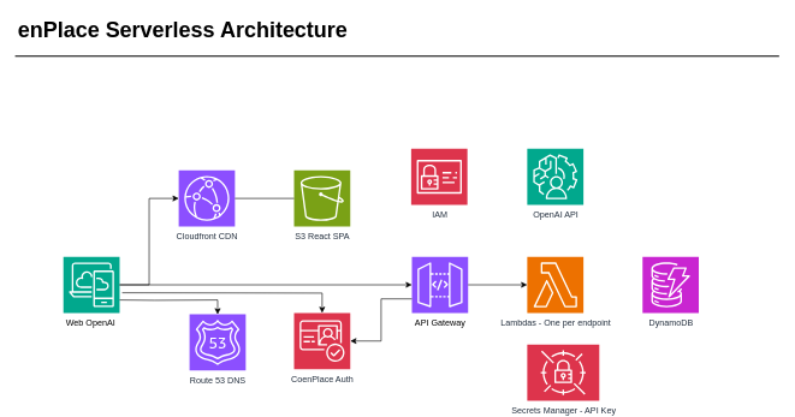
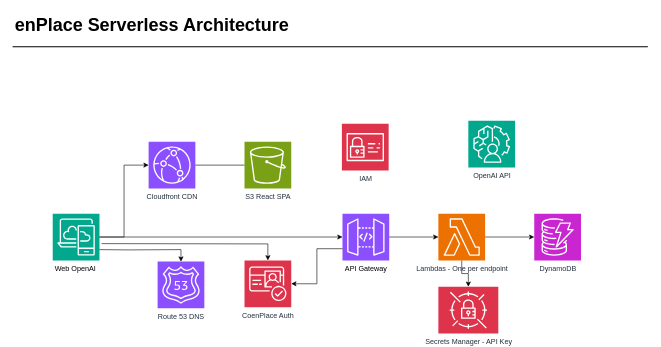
  <mxCell id="0" />
  <mxCell id="1" parent="0" />
  <mxCell id="2" value="enPlace Serverless Architecture" style="text;html=1;resizable=0;points=[];autosize=1;align=left;verticalAlign=top;spacingTop=-4;fontSize=30;fontStyle=1" parent="1" vertex="1"><mxGeometry x="21.5" y="20.5" width="450" height="40" as="geometry" /></mxCell>
  <mxCell id="3" value="" style="line;strokeWidth=2;html=1;fontSize=14;" parent="1" vertex="1"><mxGeometry x="20" y="72.5" width="1060" height="10" as="geometry" /></mxCell>
+ <mxCell id="4" value="" style="edgeStyle=orthogonalEdgeStyle;rounded=0;orthogonalLoop=1;jettySize=auto;html=1;" parent="1" source="5" target="21" edge="1"><mxGeometry relative="1" as="geometry" /></mxCell>
  <mxCell id="5" value="Lambdas - One per endpoint" style="sketch=0;points=[[0,0,0],[0.25,0,0],[0.5,0,0],[0.75,0,0],[1,0,0],[0,1,0],[0.25,1,0],[0.5,1,0],[0.75,1,0],[1,1,0],[0,0.25,0],[0,0.5,0],[0,0.75,0],[1,0.25,0],[1,0.5,0],[1,0.75,0]];outlineConnect=0;fontColor=#232F3E;fillColor=#ED7100;strokeColor=#ffffff;dashed=0;verticalLabelPosition=bottom;verticalAlign=top;align=center;html=1;fontSize=12;fontStyle=0;aspect=fixed;shape=mxgraph.aws4.resourceIcon;resIcon=mxgraph.aws4.lambda;" parent="1" vertex="1"><mxGeometry x="730.5" y="356" width="78" height="78" as="geometry" /></mxCell>
  <mxCell id="6" value="" style="sketch=0;points=[[0,0,0],[0.25,0,0],[0.5,0,0],[0.75,0,0],[1,0,0],[0,1,0],[0.25,1,0],[0.5,1,0],[0.75,1,0],[1,1,0],[0,0.25,0],[0,0.5,0],[0,0.75,0],[1,0.25,0],[1,0.5,0],[1,0.75,0]];outlineConnect=0;fontColor=#232F3E;fillColor=#01A88D;strokeColor=#ffffff;dashed=0;verticalLabelPosition=bottom;verticalAlign=top;align=center;html=1;fontSize=12;fontStyle=0;aspect=fixed;shape=mxgraph.aws4.resourceIcon;resIcon=mxgraph.aws4.desktop_and_app_streaming;" parent="1" vertex="1"><mxGeometry x="87" y="356" width="78" height="78" as="geometry" /></mxCell>
  <mxCell id="7" value="" style="sketch=0;points=[[0,0,0],[0.25,0,0],[0.5,0,0],[0.75,0,0],[1,0,0],[0,1,0],[0.25,1,0],[0.5,1,0],[0.75,1,0],[1,1,0],[0,0.25,0],[0,0.5,0],[0,0.75,0],[1,0.25,0],[1,0.5,0],[1,0.75,0]];outlineConnect=0;fontColor=#232F3E;fillColor=#8C4FFF;strokeColor=#ffffff;dashed=0;verticalLabelPosition=bottom;verticalAlign=top;align=center;html=1;fontSize=12;fontStyle=0;aspect=fixed;shape=mxgraph.aws4.resourceIcon;resIcon=mxgraph.aws4.api_gateway;" parent="1" vertex="1"><mxGeometry x="570.5" y="356" width="78" height="78" as="geometry" /></mxCell>
  <mxCell id="8" value="DynamoDB" style="sketch=0;points=[[0,0,0],[0.25,0,0],[0.5,0,0],[0.75,0,0],[1,0,0],[0,1,0],[0.25,1,0],[0.5,1,0],[0.75,1,0],[1,1,0],[0,0.25,0],[0,0.5,0],[0,0.75,0],[1,0.25,0],[1,0.5,0],[1,0.75,0]];outlineConnect=0;fontColor=#232F3E;fillColor=#C925D1;strokeColor=#ffffff;dashed=0;verticalLabelPosition=bottom;verticalAlign=top;align=center;html=1;fontSize=12;fontStyle=0;aspect=fixed;shape=mxgraph.aws4.resourceIcon;resIcon=mxgraph.aws4.dynamodb;" parent="1" vertex="1"><mxGeometry x="890.5" y="356" width="78" height="78" as="geometry" /></mxCell>
- <mxCell id="9" value="OpenAI API" style="sketch=0;points=[[0,0,0],[0.25,0,0],[0.5,0,0],[0.75,0,0],[1,0,0],[0,1,0],[0.25,1,0],[0.5,1,0],[0.75,1,0],[1,1,0],[0,0.25,0],[0,0.5,0],[0,0.75,0],[1,0.25,0],[1,0.5,0],[1,0.75,0]];outlineConnect=0;fontColor=#232F3E;fillColor=#01A88D;strokeColor=#ffffff;dashed=0;verticalLabelPosition=bottom;verticalAlign=top;align=center;html=1;fontSize=12;fontStyle=0;aspect=fixed;shape=mxgraph.aws4.resourceIcon;resIcon=mxgraph.aws4.augmented_ai;" parent="1" vertex="1"><mxGeometry x="730.5" y="206" width="78" height="78" as="geometry" /></mxCell>
+ <mxCell id="9" value="OpenAI API" style="sketch=0;points=[[0,0,0],[0.25,0,0],[0.5,0,0],[0.75,0,0],[1,0,0],[0,1,0],[0.25,1,0],[0.5,1,0],[0.75,1,0],[1,1,0],[0,0.25,0],[0,0.5,0],[0,0.75,0],[1,0.25,0],[1,0.5,0],[1,0.75,0]];outlineConnect=0;fontColor=#232F3E;fillColor=#01A88D;strokeColor=#ffffff;dashed=0;verticalLabelPosition=bottom;verticalAlign=top;align=center;html=1;fontSize=12;fontStyle=0;aspect=fixed;shape=mxgraph.aws4.resourceIcon;resIcon=mxgraph.aws4.augmented_ai;" parent="1" vertex="1"><mxGeometry x="780.5" y="201" width="78" height="78" as="geometry" /></mxCell>
  <mxCell id="10" value="S3&amp;nbsp;&lt;span style=&quot;background-color: initial;&quot;&gt;React SPA&lt;/span&gt;" style="sketch=0;points=[[0,0,0],[0.25,0,0],[0.5,0,0],[0.75,0,0],[1,0,0],[0,1,0],[0.25,1,0],[0.5,1,0],[0.75,1,0],[1,1,0],[0,0.25,0],[0,0.5,0],[0,0.75,0],[1,0.25,0],[1,0.5,0],[1,0.75,0]];outlineConnect=0;fontColor=#232F3E;fillColor=#7AA116;strokeColor=#ffffff;dashed=0;verticalLabelPosition=bottom;verticalAlign=top;align=center;html=1;fontSize=12;fontStyle=0;aspect=fixed;shape=mxgraph.aws4.resourceIcon;resIcon=mxgraph.aws4.s3;" parent="1" vertex="1"><mxGeometry x="407" y="236" width="78" height="78" as="geometry" /></mxCell>
  <mxCell id="11" value="Cloudfront CDN" style="sketch=0;points=[[0,0,0],[0.25,0,0],[0.5,0,0],[0.75,0,0],[1,0,0],[0,1,0],[0.25,1,0],[0.5,1,0],[0.75,1,0],[1,1,0],[0,0.25,0],[0,0.5,0],[0,0.75,0],[1,0.25,0],[1,0.5,0],[1,0.75,0]];outlineConnect=0;fontColor=#232F3E;fillColor=#8C4FFF;strokeColor=#ffffff;dashed=0;verticalLabelPosition=bottom;verticalAlign=top;align=center;html=1;fontSize=12;fontStyle=0;aspect=fixed;shape=mxgraph.aws4.resourceIcon;resIcon=mxgraph.aws4.cloudfront;" parent="1" vertex="1"><mxGeometry x="247" y="236" width="78" height="78" as="geometry" /></mxCell>
  <mxCell id="12" style="edgeStyle=orthogonalEdgeStyle;rounded=0;orthogonalLoop=1;jettySize=auto;html=1;entryX=0;entryY=0.5;entryDx=0;entryDy=0;entryPerimeter=0;" parent="1" source="6" target="11" edge="1"><mxGeometry relative="1" as="geometry" /></mxCell>
  <mxCell id="13" style="edgeStyle=orthogonalEdgeStyle;rounded=0;orthogonalLoop=1;jettySize=auto;html=1;entryX=0;entryY=0.5;entryDx=0;entryDy=0;entryPerimeter=0;" parent="1" source="7" target="5" edge="1"><mxGeometry relative="1" as="geometry" /></mxCell>
  <mxCell id="14" style="edgeStyle=orthogonalEdgeStyle;rounded=0;orthogonalLoop=1;jettySize=auto;html=1;entryX=0;entryY=0.5;entryDx=0;entryDy=0;entryPerimeter=0;" parent="1" source="6" target="7" edge="1"><mxGeometry relative="1" as="geometry" /></mxCell>
  <mxCell id="15" style="edgeStyle=orthogonalEdgeStyle;rounded=0;orthogonalLoop=1;jettySize=auto;html=1;entryX=0;entryY=0.5;entryDx=0;entryDy=0;entryPerimeter=0;endArrow=none;" parent="1" source="11" target="10" edge="1"><mxGeometry relative="1" as="geometry" /></mxCell>
  <mxCell id="16" value="Web OpenAI" style="text;html=1;align=center;verticalAlign=middle;whiteSpace=wrap;rounded=0;" parent="1" vertex="1"><mxGeometry x="85" y="434" width="80" height="30" as="geometry" /></mxCell>
  <mxCell id="17" value="API Gateway" style="text;html=1;align=center;verticalAlign=middle;whiteSpace=wrap;rounded=0;" parent="1" vertex="1"><mxGeometry x="569.5" y="434" width="80" height="30" as="geometry" /></mxCell>
+ <mxCell id="18" style="edgeStyle=orthogonalEdgeStyle;rounded=0;orthogonalLoop=1;jettySize=auto;html=1;entryX=0;entryY=0.5;entryDx=0;entryDy=0;entryPerimeter=0;" parent="1" source="5" target="8" edge="1"><mxGeometry relative="1" as="geometry" /></mxCell>
  <mxCell id="19" value="Co&lt;span style=&quot;background-color: initial;&quot;&gt;enPlace Auth&lt;/span&gt;" style="sketch=0;points=[[0,0,0],[0.25,0,0],[0.5,0,0],[0.75,0,0],[1,0,0],[0,1,0],[0.25,1,0],[0.5,1,0],[0.75,1,0],[1,1,0],[0,0.25,0],[0,0.5,0],[0,0.75,0],[1,0.25,0],[1,0.5,0],[1,0.75,0]];outlineConnect=0;fontColor=#232F3E;fillColor=#DD344C;strokeColor=#ffffff;dashed=0;verticalLabelPosition=bottom;verticalAlign=top;align=center;html=1;fontSize=12;fontStyle=0;aspect=fixed;shape=mxgraph.aws4.resourceIcon;resIcon=mxgraph.aws4.cognito;" parent="1" vertex="1"><mxGeometry x="407" y="434" width="78" height="78" as="geometry" /></mxCell>
  <mxCell id="20" style="edgeStyle=orthogonalEdgeStyle;rounded=0;orthogonalLoop=1;jettySize=auto;html=1;exitX=0;exitY=0.75;exitDx=0;exitDy=0;exitPerimeter=0;entryX=1;entryY=0.5;entryDx=0;entryDy=0;entryPerimeter=0;" parent="1" source="7" target="19" edge="1"><mxGeometry relative="1" as="geometry" /></mxCell>
  <mxCell id="21" value="Secrets Manager - API Key" style="sketch=0;points=[[0,0,0],[0.25,0,0],[0.5,0,0],[0.75,0,0],[1,0,0],[0,1,0],[0.25,1,0],[0.5,1,0],[0.75,1,0],[1,1,0],[0,0.25,0],[0,0.5,0],[0,0.75,0],[1,0.25,0],[1,0.5,0],[1,0.75,0]];outlineConnect=0;fontColor=#232F3E;fillColor=#DD344C;strokeColor=#ffffff;dashed=0;verticalLabelPosition=bottom;verticalAlign=top;align=center;html=1;fontSize=12;fontStyle=0;aspect=fixed;shape=mxgraph.aws4.resourceIcon;resIcon=mxgraph.aws4.secrets_manager;" parent="1" vertex="1"><mxGeometry x="730.5" y="478" width="100" height="78" as="geometry" /></mxCell>
  <mxCell id="22" value="Route 53 DNS" style="sketch=0;points=[[0,0,0],[0.25,0,0],[0.5,0,0],[0.75,0,0],[1,0,0],[0,1,0],[0.25,1,0],[0.5,1,0],[0.75,1,0],[1,1,0],[0,0.25,0],[0,0.5,0],[0,0.75,0],[1,0.25,0],[1,0.5,0],[1,0.75,0]];outlineConnect=0;fontColor=#232F3E;fillColor=#8C4FFF;strokeColor=#ffffff;dashed=0;verticalLabelPosition=bottom;verticalAlign=top;align=center;html=1;fontSize=12;fontStyle=0;aspect=fixed;shape=mxgraph.aws4.resourceIcon;resIcon=mxgraph.aws4.route_53;" parent="1" vertex="1"><mxGeometry x="262" y="436" width="78" height="78" as="geometry" /></mxCell>
  <mxCell id="23" style="edgeStyle=orthogonalEdgeStyle;rounded=0;orthogonalLoop=1;jettySize=auto;html=1;entryX=0.5;entryY=0;entryDx=0;entryDy=0;entryPerimeter=0;" parent="1" target="19" edge="1"><mxGeometry relative="1" as="geometry"><mxPoint x="168.5" y="406" as="sourcePoint" /><mxPoint x="580.5" y="405" as="targetPoint" /></mxGeometry></mxCell>
  <mxCell id="24" style="edgeStyle=orthogonalEdgeStyle;rounded=0;orthogonalLoop=1;jettySize=auto;html=1;entryX=0.5;entryY=0;entryDx=0;entryDy=0;entryPerimeter=0;" parent="1" target="22" edge="1"><mxGeometry relative="1" as="geometry"><mxPoint x="165" y="416" as="sourcePoint" /><mxPoint x="443" y="444" as="targetPoint" /></mxGeometry></mxCell>
  <mxCell id="25" value="IAM" style="sketch=0;points=[[0,0,0],[0.25,0,0],[0.5,0,0],[0.75,0,0],[1,0,0],[0,1,0],[0.25,1,0],[0.5,1,0],[0.75,1,0],[1,1,0],[0,0.25,0],[0,0.5,0],[0,0.75,0],[1,0.25,0],[1,0.5,0],[1,0.75,0]];outlineConnect=0;fontColor=#232F3E;fillColor=#DD344C;strokeColor=#ffffff;dashed=0;verticalLabelPosition=bottom;verticalAlign=top;align=center;html=1;fontSize=12;fontStyle=0;aspect=fixed;shape=mxgraph.aws4.resourceIcon;resIcon=mxgraph.aws4.identity_and_access_management;" parent="1" vertex="1"><mxGeometry x="569.5" y="206" width="78" height="78" as="geometry" /></mxCell>
